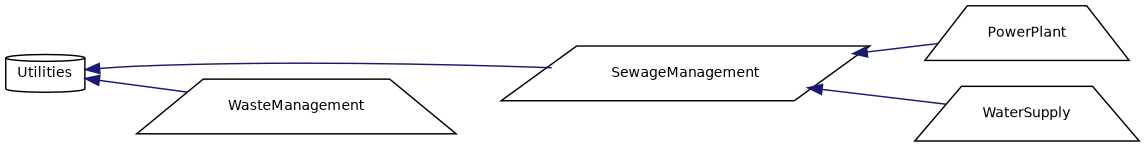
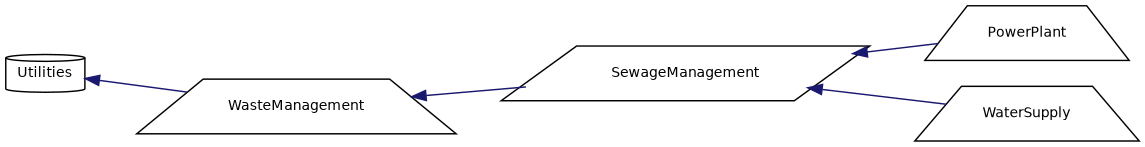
  digraph {
    rankdir=LR
    node [color=black fillcolor=white fontname=Helvetica fontsize=10 shape=trapezium style=filled]
    edge [color=midnightblue dir=back fontname=Helvetica fontsize=10 labelfontname=Helvetica labelfontsize=10 style=solid]
    n1 [height=0.2 label=Utilities shape=cylinder width=0.4]
    n2 [height=0.2 label=SewageManagement shape=parallelogram width=0.4]
    n3 [height=0.2 label=WasteManagement width=0.4]
    n4 [height=0.2 label=PowerPlant width=0.4]
    n5 [height=0.2 label=WaterSupply width=0.4]
-   n1 -> n2
+   n3 -> n2
    n1 -> n3
    n2 -> n4
    n2 -> n5
  }
